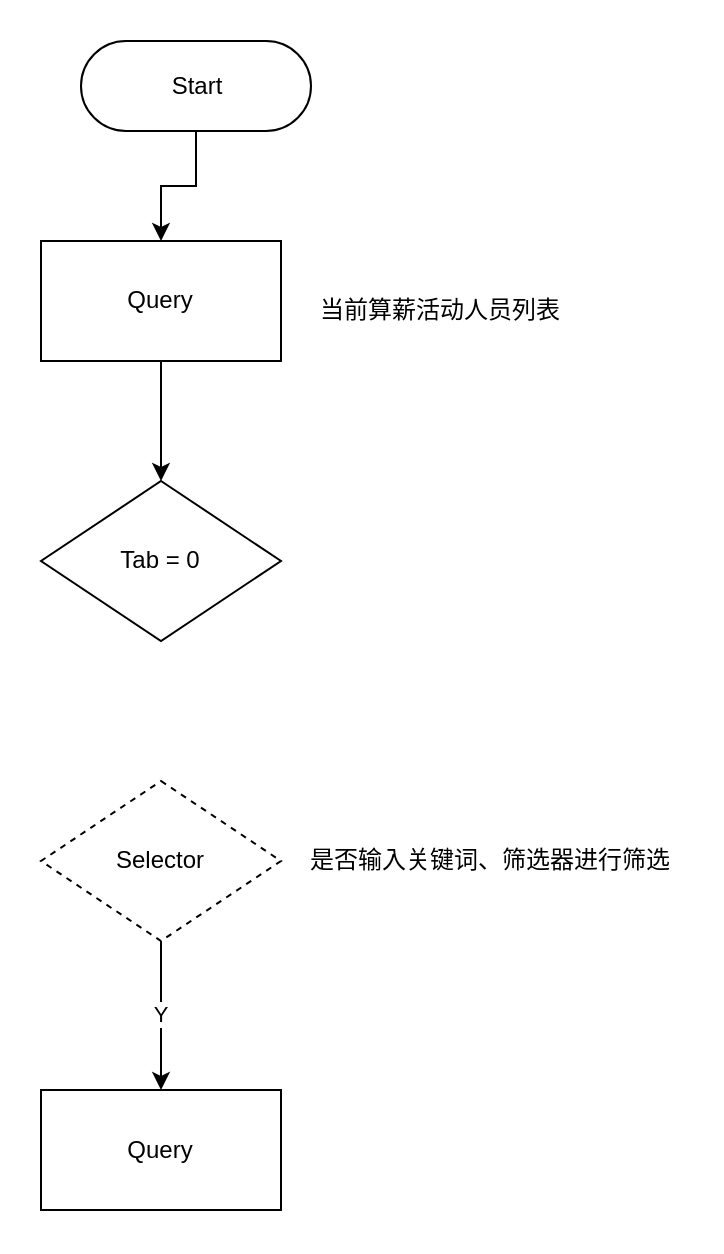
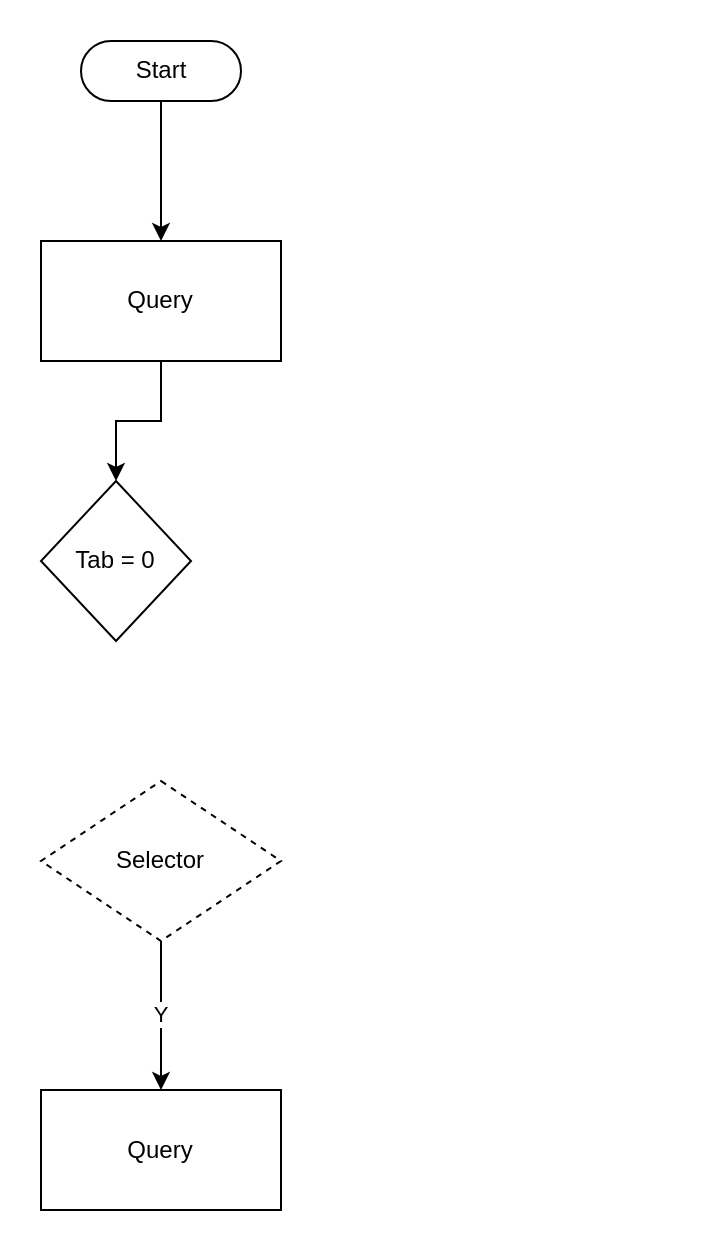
  <mxCell id="0" />
  <mxCell id="1" parent="0" />
  <mxCell id="2" value="" style="edgeStyle=orthogonalEdgeStyle;rounded=0;orthogonalLoop=1;jettySize=auto;html=1;" edge="1" parent="1" source="3" target="5"><mxGeometry relative="1" as="geometry" /></mxCell>
- <mxCell id="3" value="Start" style="html=1;dashed=0;whitespace=wrap;shape=mxgraph.dfd.start" vertex="1" parent="1"><mxGeometry x="40" y="20" width="115" height="45" as="geometry" /></mxCell>
+ <mxCell id="3" value="Start" style="html=1;dashed=0;whitespace=wrap;shape=mxgraph.dfd.start" vertex="1" parent="1"><mxGeometry x="40" y="20" width="80" height="30" as="geometry" /></mxCell>
  <mxCell id="4" value="" style="edgeStyle=orthogonalEdgeStyle;rounded=0;orthogonalLoop=1;jettySize=auto;html=1;" edge="1" parent="1" source="5" target="7"><mxGeometry relative="1" as="geometry" /></mxCell>
  <mxCell id="5" value="Query" style="rounded=0;whiteSpace=wrap;html=1;" vertex="1" parent="1"><mxGeometry x="20" y="120" width="120" height="60" as="geometry" /></mxCell>
- <mxCell id="6" value="当前算薪活动人员列表" style="text;html=1;strokeColor=none;fillColor=none;align=center;verticalAlign=middle;whiteSpace=wrap;rounded=0;" vertex="1" parent="1"><mxGeometry x="150" y="140" width="140" height="30" as="geometry" /></mxCell>
- <mxCell id="7" value="Tab = 0" style="rhombus;whiteSpace=wrap;html=1;" vertex="1" parent="1"><mxGeometry x="20" y="240" width="120" height="80" as="geometry" /></mxCell>
- <mxCell id="8" value="是否输入关键词、筛选器进行筛选" style="text;html=1;strokeColor=none;fillColor=none;align=center;verticalAlign=middle;whiteSpace=wrap;rounded=0;" vertex="1" parent="1"><mxGeometry x="150" y="415" width="190" height="30" as="geometry" /></mxCell>
+ <mxCell id="7" value="Tab = 0" style="rhombus;whiteSpace=wrap;html=1;" vertex="1" parent="1"><mxGeometry x="20" y="240" width="75" height="80" as="geometry" /></mxCell>
  <mxCell id="9" value="Y" style="edgeStyle=orthogonalEdgeStyle;rounded=0;orthogonalLoop=1;jettySize=auto;html=1;entryX=0.5;entryY=0;entryDx=0;entryDy=0;" edge="1" parent="1" source="10" target="11"><mxGeometry relative="1" as="geometry" /></mxCell>
  <mxCell id="10" value="Selector" style="rhombus;whiteSpace=wrap;html=1;dashed=1;" vertex="1" parent="1"><mxGeometry x="20" y="390" width="120" height="80" as="geometry" /></mxCell>
  <mxCell id="11" value="Query" style="rounded=0;whiteSpace=wrap;html=1;" vertex="1" parent="1"><mxGeometry x="20" y="544.5" width="120" height="60" as="geometry" /></mxCell>
